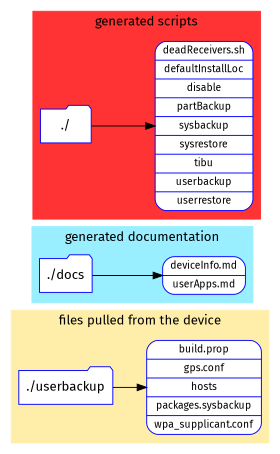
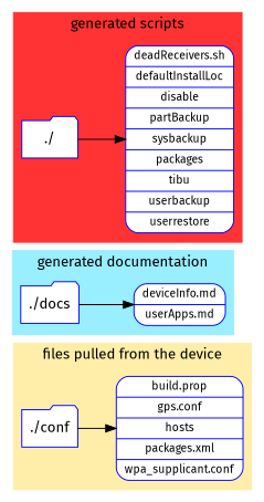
  digraph {
    fontname="Fira Sans"
    rankdir=LR
    node [color=blue fillcolor=white fontname="Fira Sans" shape=folder style=filled]
    edge [fontname="Fira Sans"]
-   n1 [label="./userbackup"]
-   n2 [fontsize=11 label="build.prop|gps.conf|hosts|packages.sysbackup|wpa_supplicant.conf" shape=Mrecord]
+   n1 [label="./conf"]
+   n2 [fontsize=11 label="build.prop|gps.conf|hosts|packages.xml|wpa_supplicant.conf" shape=Mrecord]
    n3 [label="./docs"]
    n4 [fontsize=11 label="deviceInfo.md|userApps.md" shape=Mrecord]
    n5 [label="./"]
-   n6 [fontsize=11 label="deadReceivers.sh|defaultInstallLoc|disable|partBackup|sysbackup|sysrestore|tibu|userbackup|userrestore" shape=Mrecord]
+   n6 [fontsize=11 label="deadReceivers.sh|defaultInstallLoc|disable|partBackup|sysbackup|packages|tibu|userbackup|userrestore" shape=Mrecord]
    subgraph cluster_1 {
      color="#ffeeaa"
      label="files pulled from the device"
      style=filled
      n1
      n2
    }
    subgraph cluster_2 {
      color="#99eeff"
      label="generated documentation"
      style=filled
      n3
      n4
    }
    subgraph cluster_3 {
      color="#ff3333"
      label="generated scripts"
      style=filled
      n5
      n6
    }
    n1 -> n2
    n3 -> n4
    n5 -> n6
  }
